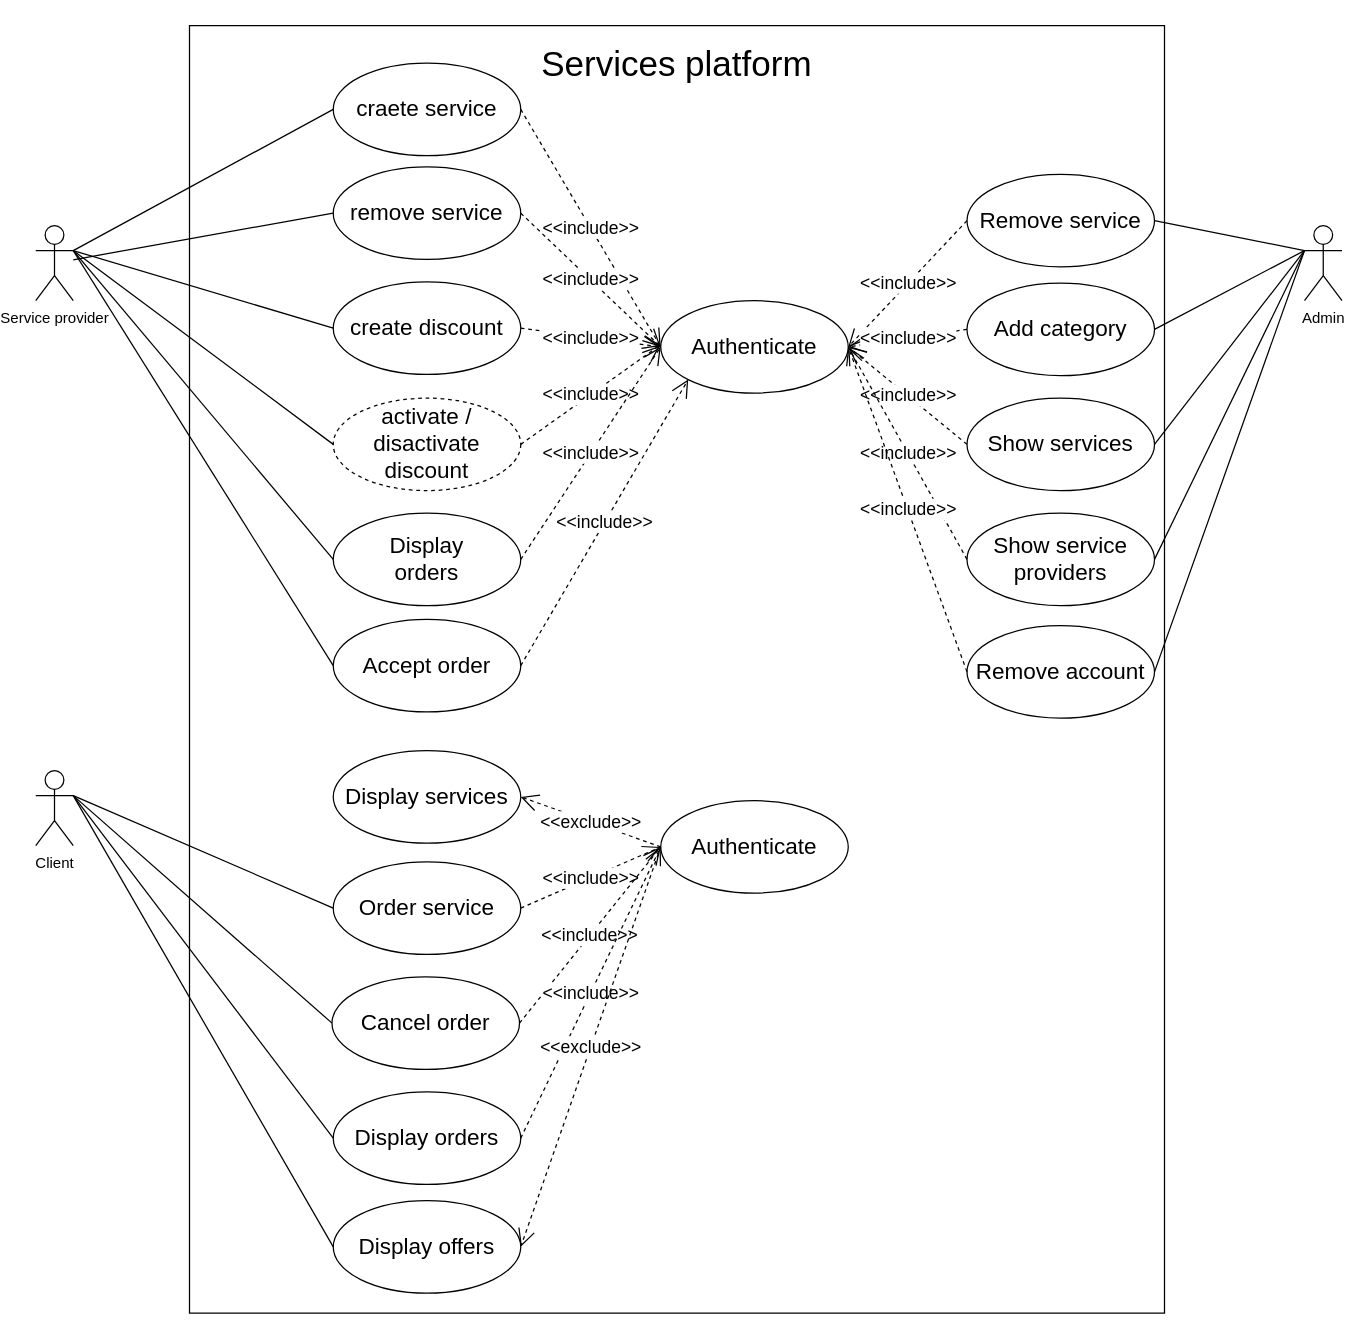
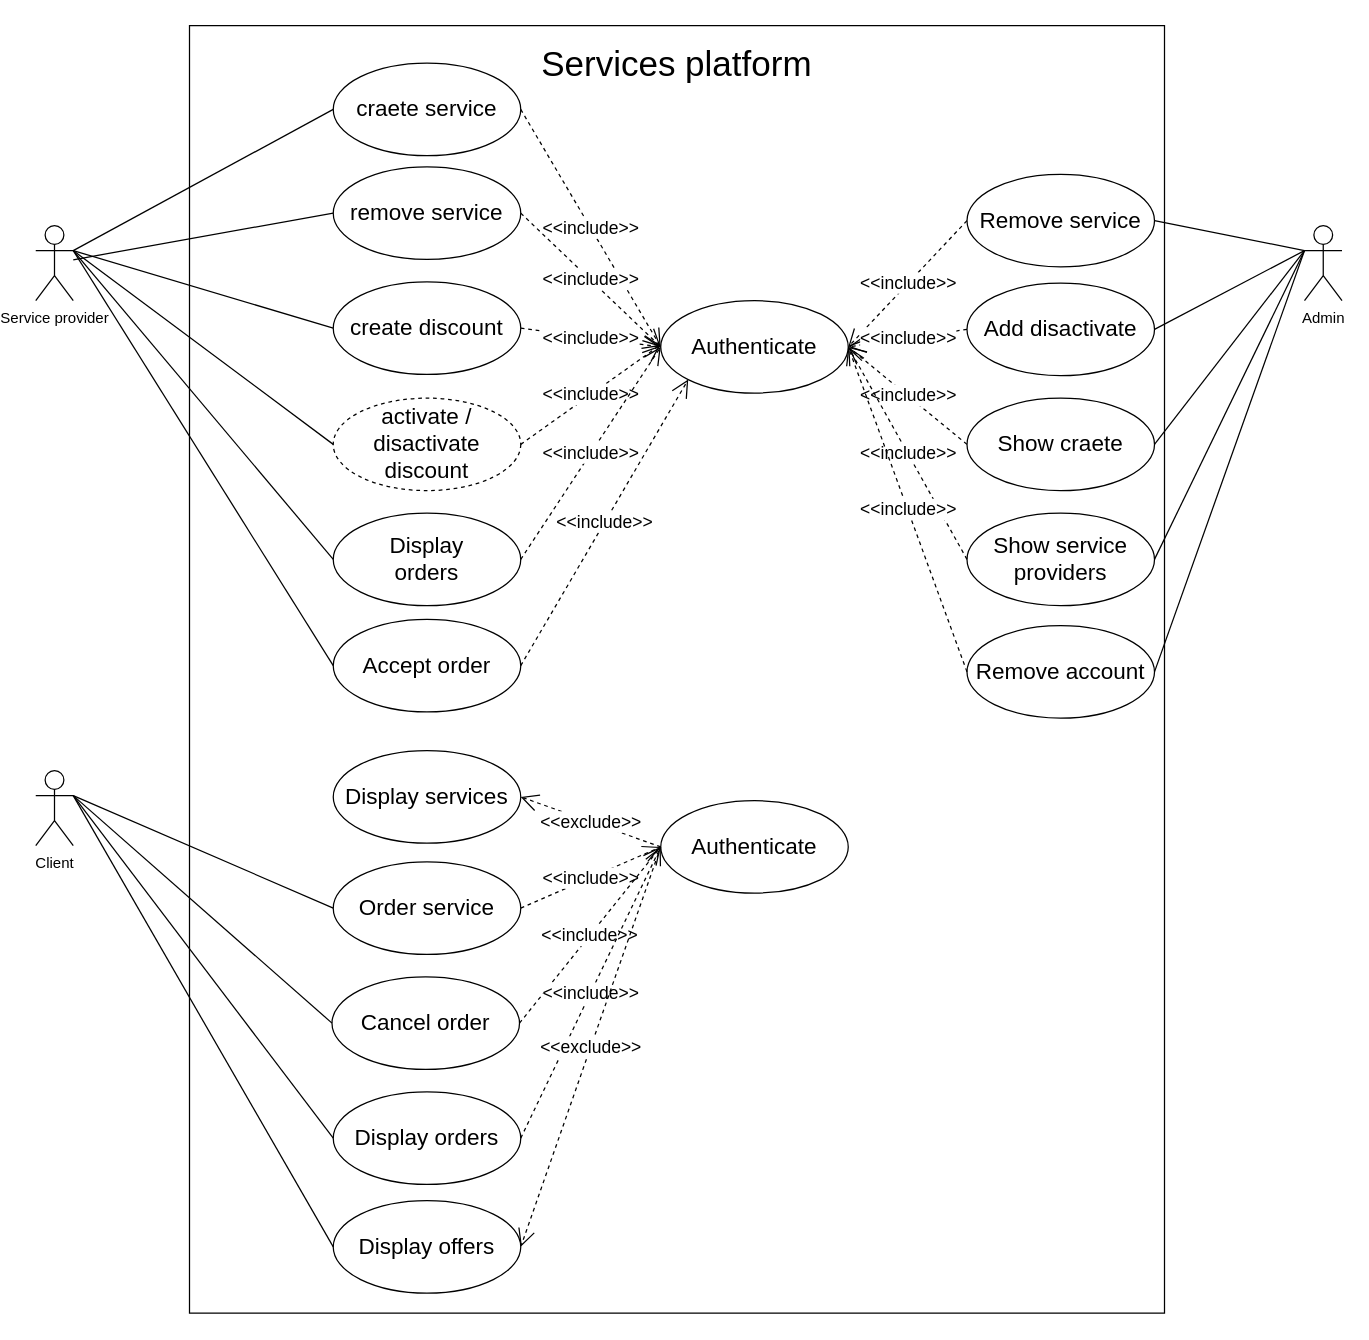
  <mxCell id="0" />
  <mxCell id="1" parent="0" />
  <mxCell id="2" value="" style="rounded=0;whiteSpace=wrap;html=1;" parent="1" vertex="1"><mxGeometry x="143" y="20" width="780" height="1030" as="geometry" /></mxCell>
  <mxCell id="3" value="Service provider" style="shape=umlActor;verticalLabelPosition=bottom;verticalAlign=top;html=1;outlineConnect=0;" parent="1" vertex="1"><mxGeometry x="20" y="180" width="30" height="60" as="geometry" /></mxCell>
  <mxCell id="4" value="&lt;font style=&quot;font-size: 18px&quot;&gt;craete service&lt;/font&gt;" style="ellipse;whiteSpace=wrap;html=1;" parent="1" vertex="1"><mxGeometry x="258" y="50" width="150" height="74" as="geometry" /></mxCell>
  <mxCell id="5" value="&lt;span style=&quot;font-size: 18px&quot;&gt;create discount&lt;/span&gt;" style="ellipse;whiteSpace=wrap;html=1;" parent="1" vertex="1"><mxGeometry x="258" y="225" width="150" height="74" as="geometry" /></mxCell>
  <mxCell id="6" value="&lt;span style=&quot;font-size: 18px&quot;&gt;activate / disactivate discount&lt;/span&gt;" style="ellipse;whiteSpace=wrap;html=1;dashed=1;" parent="1" vertex="1"><mxGeometry x="258" y="318" width="150" height="74" as="geometry" /></mxCell>
  <mxCell id="7" value="" style="endArrow=none;html=1;rounded=0;fontSize=18;exitX=1;exitY=0.333;exitDx=0;exitDy=0;exitPerimeter=0;entryX=0;entryY=0.5;entryDx=0;entryDy=0;" parent="1" source="3" target="6" edge="1"><mxGeometry width="50" height="50" relative="1" as="geometry"><mxPoint x="465" y="460" as="sourcePoint" /><mxPoint x="515" y="410" as="targetPoint" /></mxGeometry></mxCell>
  <mxCell id="8" value="" style="endArrow=none;html=1;rounded=0;fontSize=18;exitX=1;exitY=0.333;exitDx=0;exitDy=0;exitPerimeter=0;entryX=0;entryY=0.5;entryDx=0;entryDy=0;" parent="1" source="3" target="5" edge="1"><mxGeometry width="50" height="50" relative="1" as="geometry"><mxPoint x="60" y="210" as="sourcePoint" /><mxPoint x="268" y="397" as="targetPoint" /></mxGeometry></mxCell>
  <mxCell id="9" value="" style="endArrow=none;html=1;rounded=0;fontSize=18;exitX=1;exitY=0.333;exitDx=0;exitDy=0;exitPerimeter=0;entryX=0;entryY=0.5;entryDx=0;entryDy=0;" parent="1" source="3" target="4" edge="1"><mxGeometry width="50" height="50" relative="1" as="geometry"><mxPoint x="60" y="210" as="sourcePoint" /><mxPoint x="268" y="287" as="targetPoint" /></mxGeometry></mxCell>
  <mxCell id="10" value="&lt;font style=&quot;font-size: 18px&quot;&gt;Authenticate&lt;/font&gt;" style="ellipse;whiteSpace=wrap;html=1;" parent="1" vertex="1"><mxGeometry x="520" y="240" width="150" height="74" as="geometry" /></mxCell>
  <mxCell id="11" value="&amp;lt;&amp;lt;include&amp;gt;&amp;gt;" style="endArrow=open;endSize=12;dashed=1;html=1;rounded=0;fontSize=14;exitX=1;exitY=0.5;exitDx=0;exitDy=0;entryX=0;entryY=0.5;entryDx=0;entryDy=0;" parent="1" source="4" target="10" edge="1"><mxGeometry width="160" relative="1" as="geometry"><mxPoint x="435" y="180" as="sourcePoint" /><mxPoint x="575" y="420" as="targetPoint" /></mxGeometry></mxCell>
  <mxCell id="12" value="&amp;lt;&amp;lt;include&amp;gt;&amp;gt;" style="endArrow=open;endSize=12;dashed=1;html=1;rounded=0;fontSize=14;exitX=1;exitY=0.5;exitDx=0;exitDy=0;entryX=0;entryY=0.5;entryDx=0;entryDy=0;" parent="1" source="5" target="10" edge="1"><mxGeometry width="160" relative="1" as="geometry"><mxPoint x="418" y="186" as="sourcePoint" /><mxPoint x="515" y="287" as="targetPoint" /></mxGeometry></mxCell>
  <mxCell id="13" value="&amp;lt;&amp;lt;include&amp;gt;&amp;gt;" style="endArrow=open;endSize=12;dashed=1;html=1;rounded=0;fontSize=14;exitX=1;exitY=0.5;exitDx=0;exitDy=0;entryX=-0.001;entryY=0.477;entryDx=0;entryDy=0;entryPerimeter=0;" parent="1" source="6" target="10" edge="1"><mxGeometry width="160" relative="1" as="geometry"><mxPoint x="418" y="287" as="sourcePoint" /><mxPoint x="515" y="280" as="targetPoint" /></mxGeometry></mxCell>
  <mxCell id="14" value="&lt;span style=&quot;font-size: 18px&quot;&gt;Display&lt;br&gt;&lt;/span&gt;&lt;font style=&quot;font-size: 18px&quot;&gt;orders&lt;/font&gt;" style="ellipse;whiteSpace=wrap;html=1;" parent="1" vertex="1"><mxGeometry x="258" y="410" width="150" height="74" as="geometry" /></mxCell>
  <mxCell id="15" value="" style="endArrow=none;html=1;rounded=0;fontSize=18;exitX=1;exitY=0.333;exitDx=0;exitDy=0;exitPerimeter=0;entryX=0;entryY=0.5;entryDx=0;entryDy=0;" parent="1" source="3" target="14" edge="1"><mxGeometry width="50" height="50" relative="1" as="geometry"><mxPoint x="60" y="210" as="sourcePoint" /><mxPoint x="268" y="365" as="targetPoint" /></mxGeometry></mxCell>
  <mxCell id="16" value="&amp;lt;&amp;lt;include&amp;gt;&amp;gt;" style="endArrow=open;endSize=12;dashed=1;html=1;rounded=0;fontSize=14;exitX=1;exitY=0.5;exitDx=0;exitDy=0;entryX=0;entryY=0.5;entryDx=0;entryDy=0;" parent="1" source="14" target="10" edge="1"><mxGeometry width="160" relative="1" as="geometry"><mxPoint x="418" y="365" as="sourcePoint" /><mxPoint x="529.85" y="285.298" as="targetPoint" /></mxGeometry></mxCell>
  <mxCell id="17" value="Client" style="shape=umlActor;verticalLabelPosition=bottom;verticalAlign=top;html=1;outlineConnect=0;" parent="1" vertex="1"><mxGeometry x="20" y="616" width="30" height="60" as="geometry" /></mxCell>
  <mxCell id="18" value="&lt;span style=&quot;font-size: 18px&quot;&gt;Display services&lt;/span&gt;" style="ellipse;whiteSpace=wrap;html=1;" parent="1" vertex="1"><mxGeometry x="258" y="600" width="150" height="74" as="geometry" /></mxCell>
  <mxCell id="19" value="&amp;lt;&amp;lt;include&amp;gt;&amp;gt;" style="endArrow=open;endSize=12;dashed=1;html=1;rounded=0;fontSize=14;exitX=1;exitY=0.5;exitDx=0;exitDy=0;entryX=0;entryY=0.5;entryDx=0;entryDy=0;" parent="1" source="28" target="32" edge="1"><mxGeometry width="160" relative="1" as="geometry"><mxPoint x="418" y="477" as="sourcePoint" /><mxPoint x="530" y="307" as="targetPoint" /></mxGeometry></mxCell>
  <mxCell id="20" value="Admin" style="shape=umlActor;verticalLabelPosition=bottom;verticalAlign=top;html=1;outlineConnect=0;" parent="1" vertex="1"><mxGeometry x="1035" y="180" width="30" height="60" as="geometry" /></mxCell>
  <mxCell id="21" value="&lt;span style=&quot;font-size: 18px&quot;&gt;Remove service&lt;/span&gt;" style="ellipse;whiteSpace=wrap;html=1;" parent="1" vertex="1"><mxGeometry x="765" y="139" width="150" height="74" as="geometry" /></mxCell>
  <mxCell id="22" value="" style="endArrow=none;html=1;rounded=0;fontSize=18;exitX=1;exitY=0.5;exitDx=0;exitDy=0;entryX=0;entryY=0.333;entryDx=0;entryDy=0;entryPerimeter=0;" parent="1" source="24" target="20" edge="1"><mxGeometry width="50" height="50" relative="1" as="geometry"><mxPoint x="60" y="210" as="sourcePoint" /><mxPoint x="268" y="186" as="targetPoint" /></mxGeometry></mxCell>
  <mxCell id="23" value="" style="endArrow=none;html=1;rounded=0;fontSize=18;exitX=1;exitY=0.5;exitDx=0;exitDy=0;entryX=0;entryY=0.333;entryDx=0;entryDy=0;entryPerimeter=0;" parent="1" source="21" target="20" edge="1"><mxGeometry width="50" height="50" relative="1" as="geometry"><mxPoint x="680" y="287" as="sourcePoint" /><mxPoint x="775" y="186" as="targetPoint" /></mxGeometry></mxCell>
- <mxCell id="24" value="&lt;span style=&quot;font-size: 18px&quot;&gt;Add category&lt;/span&gt;" style="ellipse;whiteSpace=wrap;html=1;" parent="1" vertex="1"><mxGeometry x="765" y="226" width="150" height="74" as="geometry" /></mxCell>
- <mxCell id="25" value="&lt;span style=&quot;font-size: 18px&quot;&gt;Show services&lt;/span&gt;" style="ellipse;whiteSpace=wrap;html=1;" parent="1" vertex="1"><mxGeometry x="765" y="318" width="150" height="74" as="geometry" /></mxCell>
+ <mxCell id="24" value="&lt;span style=&quot;font-size: 18px&quot;&gt;Add disactivate&lt;/span&gt;" style="ellipse;whiteSpace=wrap;html=1;" parent="1" vertex="1"><mxGeometry x="765" y="226" width="150" height="74" as="geometry" /></mxCell>
+ <mxCell id="25" value="&lt;span style=&quot;font-size: 18px&quot;&gt;Show craete&lt;/span&gt;" style="ellipse;whiteSpace=wrap;html=1;" parent="1" vertex="1"><mxGeometry x="765" y="318" width="150" height="74" as="geometry" /></mxCell>
  <mxCell id="26" value="&lt;span style=&quot;font-size: 18px&quot;&gt;Show service providers&lt;/span&gt;" style="ellipse;whiteSpace=wrap;html=1;" parent="1" vertex="1"><mxGeometry x="765" y="410" width="150" height="74" as="geometry" /></mxCell>
  <mxCell id="27" value="&lt;span style=&quot;font-size: 18px&quot;&gt;Remove account&lt;/span&gt;" style="ellipse;whiteSpace=wrap;html=1;" parent="1" vertex="1"><mxGeometry x="765" y="500" width="150" height="74" as="geometry" /></mxCell>
  <mxCell id="28" value="&lt;span style=&quot;font-size: 18px&quot;&gt;Order service&lt;/span&gt;" style="ellipse;whiteSpace=wrap;html=1;" parent="1" vertex="1"><mxGeometry x="258" y="689" width="150" height="74" as="geometry" /></mxCell>
  <mxCell id="29" value="" style="endArrow=none;html=1;rounded=0;fontSize=18;exitX=1;exitY=0.333;exitDx=0;exitDy=0;exitPerimeter=0;entryX=0;entryY=0.5;entryDx=0;entryDy=0;" parent="1" source="17" target="28" edge="1"><mxGeometry width="50" height="50" relative="1" as="geometry"><mxPoint x="60" y="646" as="sourcePoint" /><mxPoint x="268" y="647" as="targetPoint" /></mxGeometry></mxCell>
  <mxCell id="30" value="&lt;span style=&quot;font-size: 18px&quot;&gt;Accept order&lt;/span&gt;" style="ellipse;whiteSpace=wrap;html=1;" parent="1" vertex="1"><mxGeometry x="258" y="495" width="150" height="74" as="geometry" /></mxCell>
  <mxCell id="31" value="&amp;lt;&amp;lt;include&amp;gt;&amp;gt;" style="endArrow=open;endSize=12;dashed=1;html=1;rounded=0;fontSize=14;exitX=1;exitY=0.5;exitDx=0;exitDy=0;entryX=0;entryY=1;entryDx=0;entryDy=0;" parent="1" source="30" target="10" edge="1"><mxGeometry width="160" relative="1" as="geometry"><mxPoint x="418" y="457" as="sourcePoint" /><mxPoint x="530" y="287" as="targetPoint" /></mxGeometry></mxCell>
  <mxCell id="32" value="&lt;font style=&quot;font-size: 18px&quot;&gt;Authenticate&lt;/font&gt;" style="ellipse;whiteSpace=wrap;html=1;" parent="1" vertex="1"><mxGeometry x="520" y="640" width="150" height="74" as="geometry" /></mxCell>
  <mxCell id="33" value="&amp;lt;&amp;lt;exclude&amp;gt;&amp;gt;" style="endArrow=open;endSize=12;dashed=1;html=1;rounded=0;fontSize=14;exitX=0;exitY=0.5;exitDx=0;exitDy=0;entryX=1;entryY=0.5;entryDx=0;entryDy=0;" parent="1" source="32" target="18" edge="1"><mxGeometry width="160" relative="1" as="geometry"><mxPoint x="418" y="736" as="sourcePoint" /><mxPoint x="530" y="687" as="targetPoint" /></mxGeometry></mxCell>
  <mxCell id="34" value="&lt;span style=&quot;font-size: 18px&quot;&gt;Cancel order&lt;/span&gt;" style="ellipse;whiteSpace=wrap;html=1;" parent="1" vertex="1"><mxGeometry x="257" y="781" width="150" height="74" as="geometry" /></mxCell>
  <mxCell id="35" value="&amp;lt;&amp;lt;include&amp;gt;&amp;gt;" style="endArrow=open;endSize=12;dashed=1;html=1;rounded=0;fontSize=14;exitX=1;exitY=0.5;exitDx=0;exitDy=0;entryX=0;entryY=0.5;entryDx=0;entryDy=0;" parent="1" source="34" target="32" edge="1"><mxGeometry width="160" relative="1" as="geometry"><mxPoint x="418" y="736" as="sourcePoint" /><mxPoint x="530" y="687" as="targetPoint" /></mxGeometry></mxCell>
  <mxCell id="36" value="" style="endArrow=none;html=1;rounded=0;fontSize=18;exitX=1;exitY=0.333;exitDx=0;exitDy=0;exitPerimeter=0;entryX=0;entryY=0.5;entryDx=0;entryDy=0;" parent="1" source="17" target="34" edge="1"><mxGeometry width="50" height="50" relative="1" as="geometry"><mxPoint x="60" y="646" as="sourcePoint" /><mxPoint x="268" y="736" as="targetPoint" /></mxGeometry></mxCell>
  <mxCell id="37" value="" style="endArrow=none;html=1;rounded=0;fontSize=18;exitX=1;exitY=0.5;exitDx=0;exitDy=0;entryX=0;entryY=0.333;entryDx=0;entryDy=0;entryPerimeter=0;" parent="1" source="25" target="20" edge="1"><mxGeometry width="50" height="50" relative="1" as="geometry"><mxPoint x="925" y="273" as="sourcePoint" /><mxPoint x="1045" y="210" as="targetPoint" /></mxGeometry></mxCell>
  <mxCell id="38" value="" style="endArrow=none;html=1;rounded=0;fontSize=18;exitX=1;exitY=0.5;exitDx=0;exitDy=0;entryX=0;entryY=0.333;entryDx=0;entryDy=0;entryPerimeter=0;" parent="1" source="26" target="20" edge="1"><mxGeometry width="50" height="50" relative="1" as="geometry"><mxPoint x="925" y="365" as="sourcePoint" /><mxPoint x="1055" y="220" as="targetPoint" /></mxGeometry></mxCell>
  <mxCell id="39" value="" style="endArrow=none;html=1;rounded=0;fontSize=18;exitX=1;exitY=0.5;exitDx=0;exitDy=0;entryX=0;entryY=0.333;entryDx=0;entryDy=0;entryPerimeter=0;" parent="1" source="27" target="20" edge="1"><mxGeometry width="50" height="50" relative="1" as="geometry"><mxPoint x="925" y="457" as="sourcePoint" /><mxPoint x="1065" y="230" as="targetPoint" /></mxGeometry></mxCell>
  <mxCell id="40" value="" style="endArrow=none;html=1;rounded=0;fontSize=18;exitX=1;exitY=0.333;exitDx=0;exitDy=0;exitPerimeter=0;entryX=0;entryY=0.5;entryDx=0;entryDy=0;" edge="1" parent="1" source="3" target="30"><mxGeometry width="50" height="50" relative="1" as="geometry"><mxPoint x="60" y="210" as="sourcePoint" /><mxPoint x="268" y="457" as="targetPoint" /></mxGeometry></mxCell>
  <mxCell id="41" value="&amp;lt;&amp;lt;include&amp;gt;&amp;gt;" style="endArrow=open;endSize=12;dashed=1;html=1;rounded=0;fontSize=14;exitX=0;exitY=0.5;exitDx=0;exitDy=0;entryX=1;entryY=0.5;entryDx=0;entryDy=0;" edge="1" parent="1" source="21" target="10"><mxGeometry width="160" relative="1" as="geometry"><mxPoint x="418" y="186" as="sourcePoint" /><mxPoint x="530" y="287" as="targetPoint" /></mxGeometry></mxCell>
  <mxCell id="42" value="&amp;lt;&amp;lt;include&amp;gt;&amp;gt;" style="endArrow=open;endSize=12;dashed=1;html=1;rounded=0;fontSize=14;exitX=0;exitY=0.5;exitDx=0;exitDy=0;entryX=1;entryY=0.5;entryDx=0;entryDy=0;" edge="1" parent="1" source="24" target="10"><mxGeometry width="160" relative="1" as="geometry"><mxPoint x="775" y="186" as="sourcePoint" /><mxPoint x="680" y="287" as="targetPoint" /></mxGeometry></mxCell>
  <mxCell id="43" value="&amp;lt;&amp;lt;include&amp;gt;&amp;gt;" style="endArrow=open;endSize=12;dashed=1;html=1;rounded=0;fontSize=14;exitX=0;exitY=0.5;exitDx=0;exitDy=0;entryX=1;entryY=0.5;entryDx=0;entryDy=0;" edge="1" parent="1" source="25" target="10"><mxGeometry width="160" relative="1" as="geometry"><mxPoint x="775" y="273" as="sourcePoint" /><mxPoint x="680" y="287" as="targetPoint" /></mxGeometry></mxCell>
  <mxCell id="44" value="&amp;lt;&amp;lt;include&amp;gt;&amp;gt;" style="endArrow=open;endSize=12;dashed=1;html=1;rounded=0;fontSize=14;exitX=0;exitY=0.5;exitDx=0;exitDy=0;entryX=1;entryY=0.5;entryDx=0;entryDy=0;" edge="1" parent="1" source="26" target="10"><mxGeometry width="160" relative="1" as="geometry"><mxPoint x="775" y="365" as="sourcePoint" /><mxPoint x="680" y="287" as="targetPoint" /></mxGeometry></mxCell>
  <mxCell id="45" value="&amp;lt;&amp;lt;include&amp;gt;&amp;gt;" style="endArrow=open;endSize=12;dashed=1;html=1;rounded=0;fontSize=14;exitX=0;exitY=0.5;exitDx=0;exitDy=0;entryX=1;entryY=0.5;entryDx=0;entryDy=0;" edge="1" parent="1" source="27" target="10"><mxGeometry width="160" relative="1" as="geometry"><mxPoint x="775" y="457" as="sourcePoint" /><mxPoint x="680" y="287" as="targetPoint" /></mxGeometry></mxCell>
  <mxCell id="46" value="Services platform" style="text;align=center;fontStyle=0;verticalAlign=middle;spacingLeft=3;spacingRight=3;strokeColor=none;rotatable=0;points=[[0,0.5],[1,0.5]];portConstraint=eastwest;fontSize=28;" vertex="1" parent="1"><mxGeometry x="368" y="28" width="330" height="40" as="geometry" /></mxCell>
  <mxCell id="47" value="&lt;span style=&quot;font-size: 18px&quot;&gt;remove service&lt;/span&gt;" style="ellipse;whiteSpace=wrap;html=1;" vertex="1" parent="1"><mxGeometry x="258" y="133" width="150" height="74" as="geometry" /></mxCell>
  <mxCell id="48" value="&amp;lt;&amp;lt;include&amp;gt;&amp;gt;" style="endArrow=open;endSize=12;dashed=1;html=1;rounded=0;fontSize=14;exitX=1;exitY=0.5;exitDx=0;exitDy=0;entryX=0;entryY=0.5;entryDx=0;entryDy=0;" edge="1" parent="1" source="47" target="10"><mxGeometry width="160" relative="1" as="geometry"><mxPoint x="418" y="97" as="sourcePoint" /><mxPoint x="530" y="287" as="targetPoint" /></mxGeometry></mxCell>
  <mxCell id="49" value="" style="endArrow=none;html=1;rounded=0;fontSize=18;entryX=0;entryY=0.5;entryDx=0;entryDy=0;" edge="1" parent="1" source="3" target="47"><mxGeometry width="50" height="50" relative="1" as="geometry"><mxPoint x="60" y="210" as="sourcePoint" /><mxPoint x="268" y="97" as="targetPoint" /></mxGeometry></mxCell>
  <mxCell id="50" value="&lt;span style=&quot;font-size: 18px&quot;&gt;Display orders&lt;/span&gt;" style="ellipse;whiteSpace=wrap;html=1;" vertex="1" parent="1"><mxGeometry x="258" y="873" width="150" height="74" as="geometry" /></mxCell>
  <mxCell id="51" value="&amp;lt;&amp;lt;include&amp;gt;&amp;gt;" style="endArrow=open;endSize=12;dashed=1;html=1;rounded=0;fontSize=14;exitX=1;exitY=0.5;exitDx=0;exitDy=0;entryX=0;entryY=0.5;entryDx=0;entryDy=0;" edge="1" parent="1" source="50" target="32"><mxGeometry width="160" relative="1" as="geometry"><mxPoint x="417" y="828" as="sourcePoint" /><mxPoint x="530" y="687" as="targetPoint" /></mxGeometry></mxCell>
  <mxCell id="52" value="" style="endArrow=none;html=1;rounded=0;fontSize=18;exitX=1;exitY=0.333;exitDx=0;exitDy=0;exitPerimeter=0;entryX=0;entryY=0.5;entryDx=0;entryDy=0;" edge="1" parent="1" source="17" target="50"><mxGeometry width="50" height="50" relative="1" as="geometry"><mxPoint x="60" y="646" as="sourcePoint" /><mxPoint x="267" y="828" as="targetPoint" /></mxGeometry></mxCell>
  <mxCell id="53" value="&lt;span style=&quot;font-size: 18px&quot;&gt;Display offers&lt;/span&gt;" style="ellipse;whiteSpace=wrap;html=1;" vertex="1" parent="1"><mxGeometry x="258" y="960" width="150" height="74" as="geometry" /></mxCell>
  <mxCell id="54" value="&amp;lt;&amp;lt;exclude&amp;gt;&amp;gt;" style="endArrow=open;endSize=12;dashed=1;html=1;rounded=0;fontSize=14;exitX=0;exitY=0.5;exitDx=0;exitDy=0;entryX=1;entryY=0.5;entryDx=0;entryDy=0;" edge="1" parent="1" source="32" target="53"><mxGeometry width="160" relative="1" as="geometry"><mxPoint x="530" y="687" as="sourcePoint" /><mxPoint x="418" y="647" as="targetPoint" /></mxGeometry></mxCell>
  <mxCell id="55" value="" style="endArrow=none;html=1;rounded=0;fontSize=18;exitX=1;exitY=0.333;exitDx=0;exitDy=0;exitPerimeter=0;entryX=0;entryY=0.5;entryDx=0;entryDy=0;" edge="1" parent="1" source="17" target="53"><mxGeometry width="50" height="50" relative="1" as="geometry"><mxPoint x="60" y="646" as="sourcePoint" /><mxPoint x="268" y="920" as="targetPoint" /></mxGeometry></mxCell>
